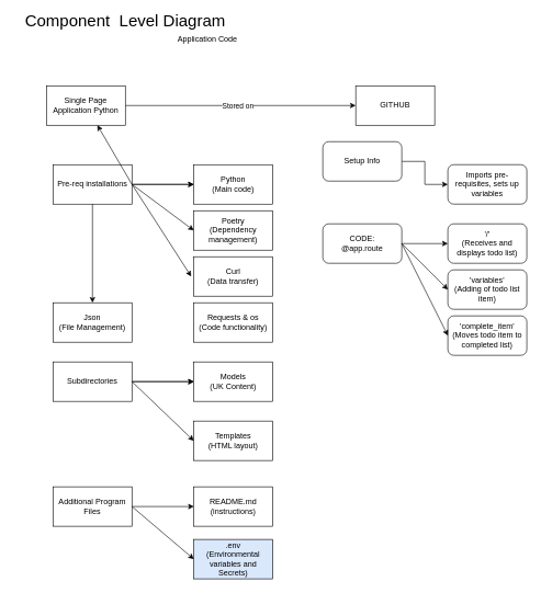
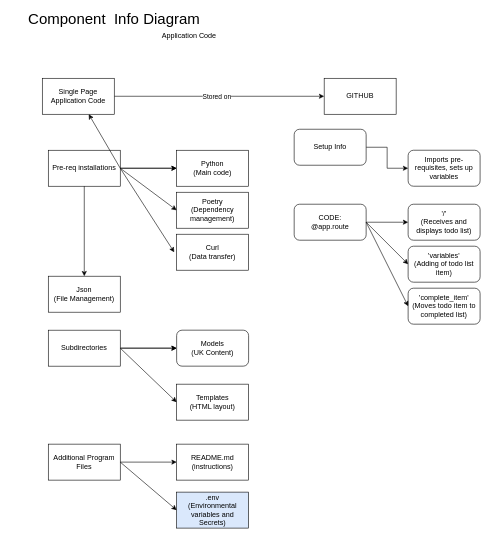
  <mxCell id="0" />
  <mxCell id="1" parent="0" />
  <mxCell id="2" style="edgeStyle=orthogonalEdgeStyle;rounded=0;orthogonalLoop=1;jettySize=auto;html=1;exitX=1;exitY=0.5;exitDx=0;exitDy=0;entryX=0;entryY=0.5;entryDx=0;entryDy=0;" edge="1" parent="1" source="4" target="8"><mxGeometry relative="1" as="geometry" /></mxCell>
  <mxCell id="3" value="Stored on" style="edgeLabel;html=1;align=center;verticalAlign=middle;resizable=0;points=[];" vertex="1" connectable="0" parent="2"><mxGeometry x="-0.377" y="4" relative="1" as="geometry"><mxPoint x="61" y="4" as="offset" /></mxGeometry></mxCell>
- <mxCell id="4" value="Single Page Application Python" style="rounded=0;whiteSpace=wrap;html=1;" parent="1" vertex="1"><mxGeometry x="70" y="130" width="120" height="60" as="geometry" /></mxCell>
- <mxCell id="5" value="Component&amp;nbsp; Level Diagram" style="text;html=1;strokeColor=none;fillColor=none;align=center;verticalAlign=middle;whiteSpace=wrap;rounded=0;fontSize=25;" vertex="1" parent="1"><mxGeometry x="20" y="20" width="340" height="20" as="geometry" /></mxCell>
+ <mxCell id="4" value="Single Page Application Code" style="rounded=0;whiteSpace=wrap;html=1;" parent="1" vertex="1"><mxGeometry x="70" y="130" width="120" height="60" as="geometry" /></mxCell>
+ <mxCell id="5" value="Component&amp;nbsp; Info Diagram" style="text;html=1;strokeColor=none;fillColor=none;align=center;verticalAlign=middle;whiteSpace=wrap;rounded=0;fontSize=25;" vertex="1" parent="1"><mxGeometry x="20" y="20" width="340" height="20" as="geometry" /></mxCell>
  <mxCell id="6" value="Poetry&lt;br&gt;(Dependency management)" style="rounded=0;whiteSpace=wrap;html=1;" vertex="1" parent="1"><mxGeometry x="294" y="320" width="120" height="60" as="geometry" /></mxCell>
  <mxCell id="7" value="Curl&lt;br&gt;(Data transfer)" style="rounded=0;whiteSpace=wrap;html=1;" vertex="1" parent="1"><mxGeometry x="294" y="390" width="120" height="60" as="geometry" /></mxCell>
  <mxCell id="8" value="GITHUB" style="rounded=0;whiteSpace=wrap;html=1;" vertex="1" parent="1"><mxGeometry x="540" y="130" width="120" height="60" as="geometry" /></mxCell>
  <mxCell id="9" value="Python&lt;br&gt;(Main code)" style="rounded=0;whiteSpace=wrap;html=1;" vertex="1" parent="1"><mxGeometry x="294" y="250" width="120" height="60" as="geometry" /></mxCell>
- <mxCell id="10" value="Requests &amp;amp; os&lt;br&gt;(Code functionality)" style="rounded=0;whiteSpace=wrap;html=1;" vertex="1" parent="1"><mxGeometry x="294" y="460" width="120" height="60" as="geometry" /></mxCell>
- <mxCell id="11" value="Models&lt;br&gt;(UK Content)" style="rounded=0;whiteSpace=wrap;html=1;" vertex="1" parent="1"><mxGeometry x="294" y="550" width="120" height="60" as="geometry" /></mxCell>
+ <mxCell id="11" value="Models&lt;br&gt;(UK Content)" style="whiteSpace=wrap;html=1;rounded=1;" vertex="1" parent="1"><mxGeometry x="294" y="550" width="120" height="60" as="geometry" /></mxCell>
  <mxCell id="12" value="" style="edgeStyle=orthogonalEdgeStyle;rounded=0;orthogonalLoop=1;jettySize=auto;html=1;" edge="1" parent="1" source="14" target="11"><mxGeometry relative="1" as="geometry" /></mxCell>
  <mxCell id="13" value="" style="edgeStyle=orthogonalEdgeStyle;rounded=0;orthogonalLoop=1;jettySize=auto;html=1;" edge="1" parent="1" source="14" target="11"><mxGeometry relative="1" as="geometry" /></mxCell>
  <mxCell id="14" value="Subdirectories" style="rounded=0;whiteSpace=wrap;html=1;" vertex="1" parent="1"><mxGeometry x="80" y="550" width="120" height="60" as="geometry" /></mxCell>
  <mxCell id="15" value="Application Code" style="text;html=1;strokeColor=none;fillColor=none;align=center;verticalAlign=middle;whiteSpace=wrap;rounded=0;" vertex="1" parent="1"><mxGeometry x="170" y="50" width="290" height="20" as="geometry" /></mxCell>
  <mxCell id="16" value="" style="edgeStyle=orthogonalEdgeStyle;rounded=0;orthogonalLoop=1;jettySize=auto;html=1;" edge="1" parent="1" source="18" target="9"><mxGeometry relative="1" as="geometry" /></mxCell>
  <mxCell id="17" value="" style="edgeStyle=orthogonalEdgeStyle;rounded=0;orthogonalLoop=1;jettySize=auto;html=1;" edge="1" parent="1" source="18" target="9"><mxGeometry relative="1" as="geometry" /></mxCell>
  <mxCell id="18" value="Pre-req installations" style="rounded=0;whiteSpace=wrap;html=1;" vertex="1" parent="1"><mxGeometry x="80" y="250" width="120" height="60" as="geometry" /></mxCell>
  <mxCell id="19" value="" style="endArrow=classic;html=1;exitX=1;exitY=0.5;exitDx=0;exitDy=0;entryX=0;entryY=0.5;entryDx=0;entryDy=0;" edge="1" parent="1" source="18" target="6"><mxGeometry width="50" height="50" relative="1" as="geometry"><mxPoint x="390" y="530" as="sourcePoint" /><mxPoint x="440" y="480" as="targetPoint" /></mxGeometry></mxCell>
  <mxCell id="20" value="" style="endArrow=classic;html=1;exitX=1;exitY=0.5;exitDx=0;exitDy=0;" edge="1" parent="1" source="18"><mxGeometry width="50" height="50" relative="1" as="geometry"><mxPoint x="180" y="430" as="sourcePoint" /><mxPoint x="290" y="420" as="targetPoint" /></mxGeometry></mxCell>
  <mxCell id="21" value="" style="endArrow=classic;html=1;exitX=1;exitY=0.5;exitDx=0;exitDy=0;" edge="1" parent="1" source="18" target="4"><mxGeometry width="50" height="50" relative="1" as="geometry"><mxPoint x="190" y="470" as="sourcePoint" /><mxPoint x="240" y="420" as="targetPoint" /></mxGeometry></mxCell>
  <mxCell id="22" value="Templates&lt;br&gt;(HTML layout)" style="rounded=0;whiteSpace=wrap;html=1;" vertex="1" parent="1"><mxGeometry x="294" y="640" width="120" height="60" as="geometry" /></mxCell>
  <mxCell id="23" value="" style="endArrow=classic;html=1;entryX=0;entryY=0.5;entryDx=0;entryDy=0;" edge="1" parent="1" target="22"><mxGeometry width="50" height="50" relative="1" as="geometry"><mxPoint x="200" y="580" as="sourcePoint" /><mxPoint x="440" y="470" as="targetPoint" /></mxGeometry></mxCell>
  <mxCell id="24" value="" style="edgeStyle=orthogonalEdgeStyle;rounded=0;orthogonalLoop=1;jettySize=auto;html=1;" edge="1" parent="1" source="25" target="26"><mxGeometry relative="1" as="geometry" /></mxCell>
  <mxCell id="25" value="Additional Program Files" style="rounded=0;whiteSpace=wrap;html=1;" vertex="1" parent="1"><mxGeometry x="80" y="740" width="120" height="60" as="geometry" /></mxCell>
  <mxCell id="26" value="README.md (instructions)" style="rounded=0;whiteSpace=wrap;html=1;" vertex="1" parent="1"><mxGeometry x="294" y="740" width="120" height="60" as="geometry" /></mxCell>
  <mxCell id="27" value=".env &lt;br&gt;(Environmental variables and Secrets)" style="rounded=0;whiteSpace=wrap;html=1;fillColor=#dae8fc;" vertex="1" parent="1"><mxGeometry x="294" y="820" width="120" height="60" as="geometry" /></mxCell>
  <mxCell id="28" value="" style="endArrow=classic;html=1;entryX=0;entryY=0.5;entryDx=0;entryDy=0;exitX=1;exitY=0.5;exitDx=0;exitDy=0;" edge="1" parent="1" source="25" target="27"><mxGeometry width="50" height="50" relative="1" as="geometry"><mxPoint x="200" y="860" as="sourcePoint" /><mxPoint x="250" y="810" as="targetPoint" /></mxGeometry></mxCell>
  <mxCell id="29" value="CODE:&lt;br&gt;@app.route" style="rounded=1;whiteSpace=wrap;html=1;" vertex="1" parent="1"><mxGeometry x="490" y="340" width="120" height="60" as="geometry" /></mxCell>
  <mxCell id="30" value="'/'&lt;br&gt;(Receives and displays todo list)" style="rounded=1;whiteSpace=wrap;html=1;" vertex="1" parent="1"><mxGeometry x="680" y="340" width="120" height="60" as="geometry" /></mxCell>
  <mxCell id="31" value="'variables'&lt;br&gt;(Adding of todo list item)" style="rounded=1;whiteSpace=wrap;html=1;" vertex="1" parent="1"><mxGeometry x="680" y="410" width="120" height="60" as="geometry" /></mxCell>
  <mxCell id="32" value="'complete_item'&lt;br&gt;(Moves todo item to completed list)" style="rounded=1;whiteSpace=wrap;html=1;" vertex="1" parent="1"><mxGeometry x="680" y="480" width="120" height="60" as="geometry" /></mxCell>
  <mxCell id="33" value="" style="endArrow=classic;html=1;exitX=1;exitY=0.5;exitDx=0;exitDy=0;entryX=0;entryY=0.5;entryDx=0;entryDy=0;" edge="1" parent="1" source="29" target="31"><mxGeometry width="50" height="50" relative="1" as="geometry"><mxPoint x="590" y="370" as="sourcePoint" /><mxPoint x="640" y="320" as="targetPoint" /></mxGeometry></mxCell>
  <mxCell id="34" value="" style="endArrow=classic;html=1;exitX=1;exitY=0.5;exitDx=0;exitDy=0;entryX=0;entryY=0.5;entryDx=0;entryDy=0;" edge="1" parent="1" source="29" target="32"><mxGeometry width="50" height="50" relative="1" as="geometry"><mxPoint x="600" y="500" as="sourcePoint" /><mxPoint x="650" y="450" as="targetPoint" /></mxGeometry></mxCell>
  <mxCell id="35" value="" style="edgeStyle=orthogonalEdgeStyle;rounded=0;orthogonalLoop=1;jettySize=auto;html=1;" edge="1" parent="1" source="36" target="37"><mxGeometry relative="1" as="geometry" /></mxCell>
  <mxCell id="36" value="Setup Info" style="rounded=1;whiteSpace=wrap;html=1;" vertex="1" parent="1"><mxGeometry x="490" y="215" width="120" height="60" as="geometry" /></mxCell>
  <mxCell id="37" value="Imports pre-requisites, sets up variables" style="rounded=1;whiteSpace=wrap;html=1;" vertex="1" parent="1"><mxGeometry x="680" y="250" width="120" height="60" as="geometry" /></mxCell>
  <mxCell id="38" value="" style="endArrow=classic;html=1;entryX=0;entryY=0.5;entryDx=0;entryDy=0;exitX=1;exitY=0.5;exitDx=0;exitDy=0;" edge="1" parent="1" source="29" target="30"><mxGeometry width="50" height="50" relative="1" as="geometry"><mxPoint x="390" y="390" as="sourcePoint" /><mxPoint x="440" y="340" as="targetPoint" /></mxGeometry></mxCell>
  <mxCell id="39" value="Json&lt;br&gt;(File Management)" style="rounded=0;whiteSpace=wrap;html=1;" vertex="1" parent="1"><mxGeometry x="80" y="460" width="120" height="60" as="geometry" /></mxCell>
  <mxCell id="40" value="" style="endArrow=classic;html=1;entryX=0.5;entryY=0;entryDx=0;entryDy=0;exitX=0.5;exitY=1;exitDx=0;exitDy=0;" edge="1" parent="1" source="18" target="39"><mxGeometry width="50" height="50" relative="1" as="geometry"><mxPoint x="260" y="360" as="sourcePoint" /><mxPoint x="440" y="330" as="targetPoint" /></mxGeometry></mxCell>
